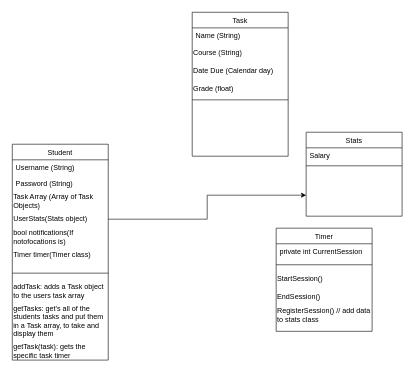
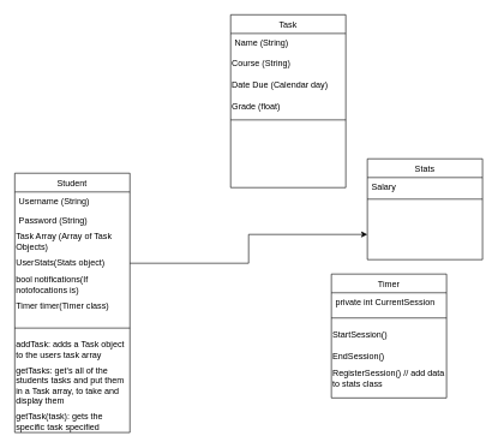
  <mxCell id="0" />
  <mxCell id="1" parent="0" />
  <mxCell id="2" value="Student" style="swimlane;fontStyle=0;align=center;verticalAlign=top;childLayout=stackLayout;horizontal=1;startSize=26;horizontalStack=0;resizeParent=1;resizeLast=0;collapsible=1;marginBottom=0;rounded=0;shadow=0;strokeWidth=1;" parent="1" vertex="1"><mxGeometry x="20" y="240" width="160" height="360" as="geometry"><mxRectangle x="130" y="380" width="160" height="26" as="alternateBounds" /></mxGeometry></mxCell>
  <mxCell id="3" value="Username (String)&#10;" style="text;align=left;verticalAlign=top;spacingLeft=4;spacingRight=4;overflow=hidden;rotatable=0;points=[[0,0.5],[1,0.5]];portConstraint=eastwest;" parent="2" vertex="1"><mxGeometry y="26" width="160" height="26" as="geometry" /></mxCell>
  <mxCell id="4" value="Password (String)&#10;" style="text;align=left;verticalAlign=top;spacingLeft=4;spacingRight=4;overflow=hidden;rotatable=0;points=[[0,0.5],[1,0.5]];portConstraint=eastwest;rounded=0;shadow=0;html=0;" parent="2" vertex="1"><mxGeometry y="52" width="160" height="28" as="geometry" /></mxCell>
  <mxCell id="5" value="Task Array (Array of Task Objects)" style="text;html=1;strokeColor=none;fillColor=none;align=left;verticalAlign=middle;whiteSpace=wrap;rounded=0;" parent="2" vertex="1"><mxGeometry y="80" width="160" height="30" as="geometry" /></mxCell>
  <mxCell id="6" value="UserStats(Stats object)" style="text;html=1;strokeColor=none;fillColor=none;align=left;verticalAlign=middle;whiteSpace=wrap;rounded=0;" parent="2" vertex="1"><mxGeometry y="110" width="160" height="30" as="geometry" /></mxCell>
  <mxCell id="7" value="bool notifications(If notofocations is)" style="text;html=1;strokeColor=none;fillColor=none;align=left;verticalAlign=middle;whiteSpace=wrap;rounded=0;" parent="2" vertex="1"><mxGeometry y="140" width="160" height="30" as="geometry" /></mxCell>
  <mxCell id="8" value="Timer timer(Timer class)" style="text;html=1;strokeColor=none;fillColor=none;align=left;verticalAlign=middle;whiteSpace=wrap;rounded=0;" parent="2" vertex="1"><mxGeometry y="170" width="160" height="30" as="geometry" /></mxCell>
  <mxCell id="9" value="" style="line;html=1;strokeWidth=1;align=left;verticalAlign=middle;spacingTop=-1;spacingLeft=3;spacingRight=3;rotatable=0;labelPosition=right;points=[];portConstraint=eastwest;" parent="2" vertex="1"><mxGeometry y="200" width="160" height="30" as="geometry" /></mxCell>
  <mxCell id="10" value="addTask: adds a Task object to the users task array" style="text;html=1;strokeColor=none;fillColor=none;align=left;verticalAlign=middle;whiteSpace=wrap;rounded=0;" parent="2" vertex="1"><mxGeometry y="230" width="160" height="30" as="geometry" /></mxCell>
  <mxCell id="11" value="getTasks: get's all of the students tasks and put them in a Task array, to take and display them" style="text;html=1;strokeColor=none;fillColor=none;align=left;verticalAlign=middle;whiteSpace=wrap;rounded=0;" parent="2" vertex="1"><mxGeometry y="260" width="160" height="70" as="geometry" /></mxCell>
- <mxCell id="12" value="getTask(task): gets the specific task timer" style="text;html=1;strokeColor=none;fillColor=none;align=left;verticalAlign=middle;whiteSpace=wrap;rounded=0;" parent="2" vertex="1"><mxGeometry y="330" width="160" height="30" as="geometry" /></mxCell>
+ <mxCell id="12" value="getTask(task): gets the specific task specified" style="text;html=1;strokeColor=none;fillColor=none;align=left;verticalAlign=middle;whiteSpace=wrap;rounded=0;" parent="2" vertex="1"><mxGeometry y="330" width="160" height="30" as="geometry" /></mxCell>
  <mxCell id="13" value="Stats" style="swimlane;fontStyle=0;align=center;verticalAlign=top;childLayout=stackLayout;horizontal=1;startSize=26;horizontalStack=0;resizeParent=1;resizeLast=0;collapsible=1;marginBottom=0;rounded=0;shadow=0;strokeWidth=1;" parent="1" vertex="1"><mxGeometry x="510" y="220" width="160" height="140" as="geometry"><mxRectangle x="340" y="380" width="170" height="26" as="alternateBounds" /></mxGeometry></mxCell>
  <mxCell id="14" value="Salary" style="text;align=left;verticalAlign=top;spacingLeft=4;spacingRight=4;overflow=hidden;rotatable=0;points=[[0,0.5],[1,0.5]];portConstraint=eastwest;" parent="13" vertex="1"><mxGeometry y="26" width="160" height="26" as="geometry" /></mxCell>
  <mxCell id="15" value="" style="line;html=1;strokeWidth=1;align=left;verticalAlign=middle;spacingTop=-1;spacingLeft=3;spacingRight=3;rotatable=0;labelPosition=right;points=[];portConstraint=eastwest;" parent="13" vertex="1"><mxGeometry y="52" width="160" height="8" as="geometry" /></mxCell>
  <mxCell id="16" value="Timer" style="swimlane;fontStyle=0;align=center;verticalAlign=top;childLayout=stackLayout;horizontal=1;startSize=26;horizontalStack=0;resizeParent=1;resizeLast=0;collapsible=1;marginBottom=0;rounded=0;shadow=0;strokeWidth=1;" parent="1" vertex="1"><mxGeometry x="460" y="380" width="160" height="172" as="geometry"><mxRectangle x="130" y="380" width="160" height="26" as="alternateBounds" /></mxGeometry></mxCell>
  <mxCell id="17" value="private int CurrentSession" style="text;align=left;verticalAlign=top;spacingLeft=4;spacingRight=4;overflow=hidden;rotatable=0;points=[[0,0.5],[1,0.5]];portConstraint=eastwest;" parent="16" vertex="1"><mxGeometry y="26" width="160" height="26" as="geometry" /></mxCell>
  <mxCell id="18" value="" style="line;html=1;strokeWidth=1;align=left;verticalAlign=middle;spacingTop=-1;spacingLeft=3;spacingRight=3;rotatable=0;labelPosition=right;points=[];portConstraint=eastwest;" parent="16" vertex="1"><mxGeometry y="52" width="160" height="18" as="geometry" /></mxCell>
  <mxCell id="19" value="StartSession()" style="text;html=1;strokeColor=none;fillColor=none;align=left;verticalAlign=middle;whiteSpace=wrap;rounded=0;" parent="16" vertex="1"><mxGeometry y="70" width="160" height="30" as="geometry" /></mxCell>
  <mxCell id="20" value="EndSession()" style="text;html=1;strokeColor=none;fillColor=none;align=left;verticalAlign=middle;whiteSpace=wrap;rounded=0;" parent="16" vertex="1"><mxGeometry y="100" width="160" height="30" as="geometry" /></mxCell>
  <mxCell id="21" value="RegisterSession() // add data to stats class" style="text;html=1;strokeColor=none;fillColor=none;align=left;verticalAlign=middle;whiteSpace=wrap;rounded=0;" parent="16" vertex="1"><mxGeometry y="130" width="160" height="30" as="geometry" /></mxCell>
  <mxCell id="22" value="Task" style="swimlane;fontStyle=0;align=center;verticalAlign=top;childLayout=stackLayout;horizontal=1;startSize=26;horizontalStack=0;resizeParent=1;resizeLast=0;collapsible=1;marginBottom=0;rounded=0;shadow=0;strokeWidth=1;" parent="1" vertex="1"><mxGeometry x="320" y="20" width="160" height="240" as="geometry"><mxRectangle x="340" y="380" width="170" height="26" as="alternateBounds" /></mxGeometry></mxCell>
  <mxCell id="23" value="Name (String)&#10;" style="text;align=left;verticalAlign=top;spacingLeft=4;spacingRight=4;overflow=hidden;rotatable=0;points=[[0,0.5],[1,0.5]];portConstraint=eastwest;" parent="22" vertex="1"><mxGeometry y="26" width="160" height="26" as="geometry" /></mxCell>
  <mxCell id="24" value="Course (String)" style="text;html=1;strokeColor=none;fillColor=none;align=left;verticalAlign=middle;whiteSpace=wrap;rounded=0;" parent="22" vertex="1"><mxGeometry y="52" width="160" height="30" as="geometry" /></mxCell>
  <mxCell id="25" value="Date Due (Calendar day)" style="text;html=1;strokeColor=none;fillColor=none;align=left;verticalAlign=middle;whiteSpace=wrap;rounded=0;" parent="22" vertex="1"><mxGeometry y="82" width="160" height="30" as="geometry" /></mxCell>
  <mxCell id="26" value="Grade (float)" style="text;html=1;strokeColor=none;fillColor=none;align=left;verticalAlign=middle;whiteSpace=wrap;rounded=0;" parent="22" vertex="1"><mxGeometry y="112" width="160" height="30" as="geometry" /></mxCell>
  <mxCell id="27" value="" style="line;html=1;strokeWidth=1;align=left;verticalAlign=middle;spacingTop=-1;spacingLeft=3;spacingRight=3;rotatable=0;labelPosition=right;points=[];portConstraint=eastwest;" parent="22" vertex="1"><mxGeometry y="142" width="160" height="8" as="geometry" /></mxCell>
  <mxCell id="28" style="edgeStyle=orthogonalEdgeStyle;rounded=0;orthogonalLoop=1;jettySize=auto;html=1;entryX=0;entryY=0.75;entryDx=0;entryDy=0;" edge="1" parent="1" source="6" target="13"><mxGeometry relative="1" as="geometry" /></mxCell>
